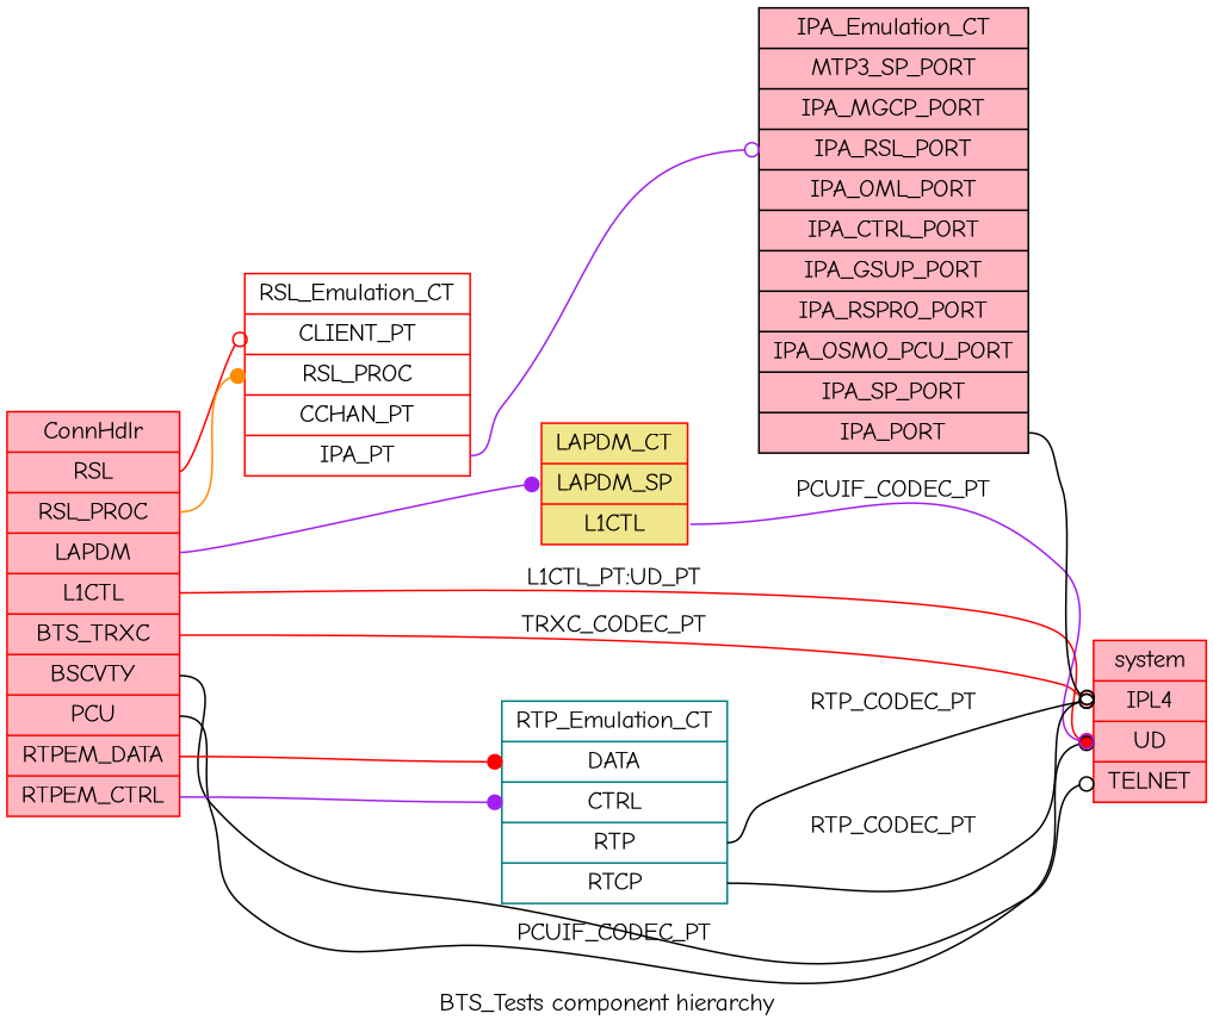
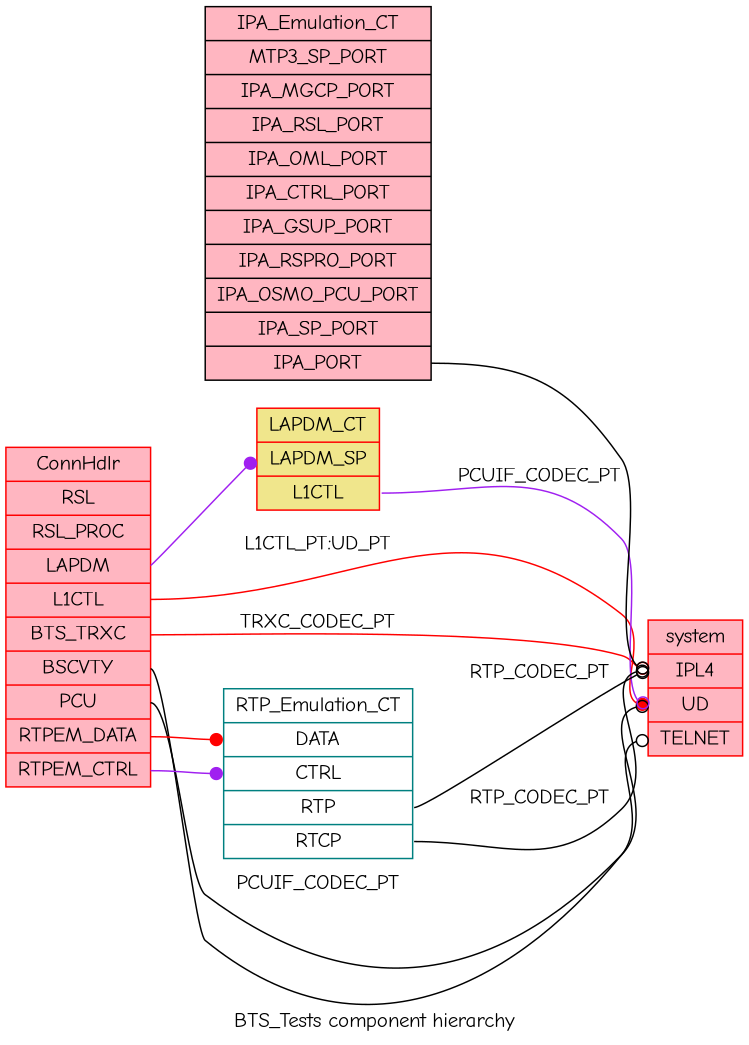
  digraph {
    fontname="Comic Neue"
    label="BTS_Tests component hierarchy"
    rankdir=LR
    node [color=red fillcolor=lightpink fontname="Comic Neue" shape=record style=filled]
    edge [arrowhead=odot color=black fontname="Comic Neue" headport=IPL4 tailport=L1CTL]
    n1 [label="<f0> ConnHdlr | <RSL> RSL | <RSL_PROC> RSL_PROC | <LAPDM> LAPDM | <L1CTL> L1CTL | <BTS_TRXC> BTS_TRXC | <BSCVTY> BSCVTY | <PCU> PCU | <RTPEM_DATA> RTPEM_DATA | <RTPEM_CTRL> RTPEM_CTRL"]
    n2 [label="<f0> system | <IPL4> IPL4 | <UD> UD | <TELNET> TELNET"]
-   n3 [fillcolor=white label="<f0> RSL_Emulation_CT | <CLIENT_PT> CLIENT_PT | <RSL_PROC> RSL_PROC | <CCHAN_PT> CCHAN_PT | <IPA_PT> IPA_PT"]
    n4 [fillcolor=khaki label="<f0> LAPDM_CT | <LAPDM_SP> LAPDM_SP | <L1CTL> L1CTL"]
    n5 [color=teal fillcolor=white label="<f0> RTP_Emulation_CT | <DATA> DATA | <CTRL> CTRL | <RTP> RTP | <RTCP> RTCP"]
    n6 [color=black label="<f0> IPA_Emulation_CT | <MTP3_SP_PORT> MTP3_SP_PORT | <IPA_MGCP_PORT> IPA_MGCP_PORT | <IPA_RSL_PORT> IPA_RSL_PORT | <IPA_OML_PORT> IPA_OML_PORT | <IPA_CTRL_PORT> IPA_CTRL_PORT | <IPA_GSUP_PORT> IPA_GSUP_PORT | <IPA_RSPRO_PORT> IPA_RSPRO_PORT | <IPA_OSMO_PCU_PORT> IPA_OSMO_PCU_PORT | <IPA_SP_PORT> IPA_SP_PORT | <IPA_PORT> IPA_PORT"]
    n1 -> n2 [arrowhead=dot color=red headport=UD label="L1CTL_PT:UD_PT"]
    n1 -> n2 [color=red label=TRXC_CODEC_PT tailport=BTS_TRXC]
    n1 -> n2 [headport=TELNET tailport=BSCVTY]
    n1 -> n2 [headport=UD label=PCUIF_CODEC_PT tailport=PCU]
-   n1 -> n3 [color=red headport=CLIENT_PT tailport=RSL]
-   n1 -> n3 [arrowhead=dot color=darkorange headport=RSL_PROC tailport=RSL_PROC]
    n1 -> n4 [arrowhead=dot color=purple headport=LAPDM_SP tailport=LAPDM]
    n1 -> n5 [arrowhead=dot color=red headport=DATA tailport=RTPEM_DATA]
    n1 -> n5 [arrowhead=dot color=purple headport=CTRL tailport=RTPEM_CTRL]
-   n3 -> n6 [color=purple headport=IPA_RSL_PORT tailport=IPA_PT]
    n4 -> n2 [color=purple headport=UD label=PCUIF_CODEC_PT]
    n5 -> n2 [label=RTP_CODEC_PT tailport=RTP]
    n5 -> n2 [label=RTP_CODEC_PT tailport=RTCP]
    n6 -> n2 [tailport=IPA_PORT]
  }
